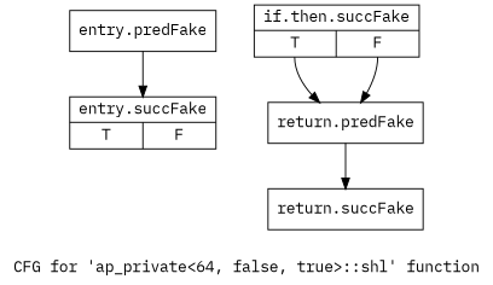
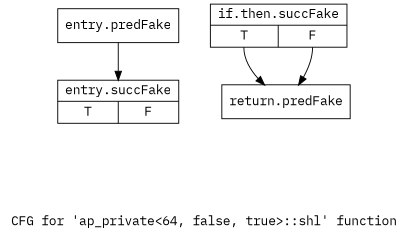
  digraph {
    fontname="IBM Plex Mono"
    label="CFG for 'ap_private\<64, false, true\>::shl' function"
    node [fontname="IBM Plex Mono" shape=record filename="/tools/Xilinx/Vitis_HLS/2022.1/include/etc/ap_private.h" linenumber=1910]
    edge [execusionnum=0 filename="/tools/Xilinx/Vitis_HLS/2022.1/include/etc/ap_private.h" fontname="IBM Plex Mono" tailport=s0]
    n1 [label="{entry.predFake}" filename="" linenumber=""]
    n2 [label="{entry.succFake|{<s0>T|<s1>F}}" linenumber=1898]
    n3 [label="{if.then.succFake|{<s0>T|<s1>F}}" linenumber=1899]
    n4 [label="{return.predFake}"]
-   n5 [label="{return.succFake}"]
    n1 -> n2
    n3 -> n4
    n3 -> n4 [tailport=s1]
-   n4 -> n5
  }
